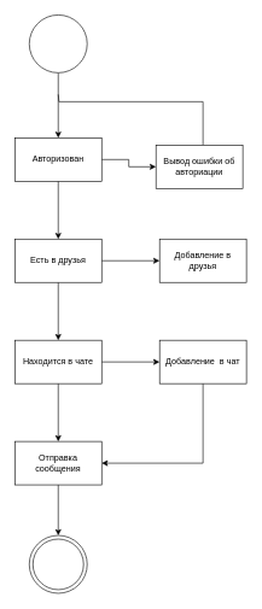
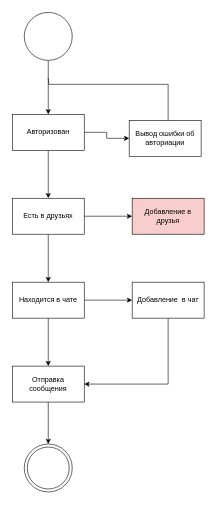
  <mxCell id="0" />
  <mxCell id="1" parent="0" />
  <mxCell id="2" value="" style="edgeStyle=orthogonalEdgeStyle;rounded=0;orthogonalLoop=1;jettySize=auto;html=1;" parent="1" source="3" target="6" edge="1"><mxGeometry relative="1" as="geometry" /></mxCell>
  <mxCell id="3" value="" style="ellipse;whiteSpace=wrap;html=1;aspect=fixed;" parent="1" vertex="1"><mxGeometry x="40" y="20" width="80" height="80" as="geometry" /></mxCell>
  <mxCell id="4" value="" style="edgeStyle=orthogonalEdgeStyle;rounded=0;orthogonalLoop=1;jettySize=auto;html=1;" parent="1" source="6" target="9" edge="1"><mxGeometry relative="1" as="geometry" /></mxCell>
  <mxCell id="5" value="" style="edgeStyle=orthogonalEdgeStyle;rounded=0;orthogonalLoop=1;jettySize=auto;html=1;" parent="1" source="6" target="16" edge="1"><mxGeometry relative="1" as="geometry" /></mxCell>
  <mxCell id="6" value="Авторизован" style="whiteSpace=wrap;html=1;" parent="1" vertex="1"><mxGeometry x="20" y="190" width="120" height="60" as="geometry" /></mxCell>
  <mxCell id="7" value="" style="edgeStyle=orthogonalEdgeStyle;rounded=0;orthogonalLoop=1;jettySize=auto;html=1;" parent="1" source="9" target="12" edge="1"><mxGeometry relative="1" as="geometry" /></mxCell>
  <mxCell id="8" value="" style="edgeStyle=orthogonalEdgeStyle;rounded=0;orthogonalLoop=1;jettySize=auto;html=1;" parent="1" source="9" target="17" edge="1"><mxGeometry relative="1" as="geometry" /></mxCell>
- <mxCell id="9" value="Есть в друзья" style="whiteSpace=wrap;html=1;" parent="1" vertex="1"><mxGeometry x="20" y="330" width="120" height="60" as="geometry" /></mxCell>
+ <mxCell id="9" value="Есть в друзьях" style="whiteSpace=wrap;html=1;" parent="1" vertex="1"><mxGeometry x="20" y="330" width="120" height="60" as="geometry" /></mxCell>
  <mxCell id="10" value="" style="edgeStyle=orthogonalEdgeStyle;rounded=0;orthogonalLoop=1;jettySize=auto;html=1;" parent="1" source="12" target="14" edge="1"><mxGeometry relative="1" as="geometry" /></mxCell>
  <mxCell id="11" value="" style="edgeStyle=orthogonalEdgeStyle;rounded=0;orthogonalLoop=1;jettySize=auto;html=1;" parent="1" source="12" target="19" edge="1"><mxGeometry relative="1" as="geometry" /></mxCell>
  <mxCell id="12" value="Находится в чате" style="whiteSpace=wrap;html=1;" parent="1" vertex="1"><mxGeometry x="20" y="470" width="120" height="60" as="geometry" /></mxCell>
  <mxCell id="13" value="" style="edgeStyle=orthogonalEdgeStyle;rounded=0;orthogonalLoop=1;jettySize=auto;html=1;" parent="1" source="14" target="20" edge="1"><mxGeometry relative="1" as="geometry" /></mxCell>
  <mxCell id="14" value="Отправка сообщения" style="whiteSpace=wrap;html=1;" parent="1" vertex="1"><mxGeometry x="20" y="610" width="120" height="60" as="geometry" /></mxCell>
  <mxCell id="15" style="edgeStyle=orthogonalEdgeStyle;rounded=0;orthogonalLoop=1;jettySize=auto;html=1;endArrow=none;endFill=0;" parent="1" source="16" edge="1"><mxGeometry relative="1" as="geometry"><mxPoint x="80" y="130" as="targetPoint" /><Array as="points"><mxPoint x="280" y="140" /><mxPoint x="81" y="140" /></Array></mxGeometry></mxCell>
  <mxCell id="16" value="Вывод ошибки об авториации" style="whiteSpace=wrap;html=1;" parent="1" vertex="1"><mxGeometry x="215" y="200" width="120" height="60" as="geometry" /></mxCell>
- <mxCell id="17" value="Добавление в друзья" style="whiteSpace=wrap;html=1;" parent="1" vertex="1"><mxGeometry x="220" y="330" width="120" height="60" as="geometry" /></mxCell>
+ <mxCell id="17" value="Добавление в друзья" style="whiteSpace=wrap;html=1;fillColor=#f8cecc;" parent="1" vertex="1"><mxGeometry x="220" y="330" width="120" height="60" as="geometry" /></mxCell>
  <mxCell id="18" style="edgeStyle=orthogonalEdgeStyle;rounded=0;orthogonalLoop=1;jettySize=auto;html=1;" parent="1" source="19" target="14" edge="1"><mxGeometry relative="1" as="geometry"><Array as="points"><mxPoint x="280" y="640" /></Array></mxGeometry></mxCell>
  <mxCell id="19" value="Добавление&amp;nbsp; в чат" style="whiteSpace=wrap;html=1;" parent="1" vertex="1"><mxGeometry x="220" y="470" width="120" height="60" as="geometry" /></mxCell>
  <mxCell id="20" value="" style="ellipse;whiteSpace=wrap;html=1;fillColor=#FFFFFF;strokeColor=#050505;" parent="1" vertex="1"><mxGeometry x="40" y="740" width="80" height="80" as="geometry" /></mxCell>
  <mxCell id="21" value="" style="ellipse;whiteSpace=wrap;html=1;aspect=fixed;" parent="1" vertex="1"><mxGeometry x="45" y="745" width="70" height="70" as="geometry" /></mxCell>
